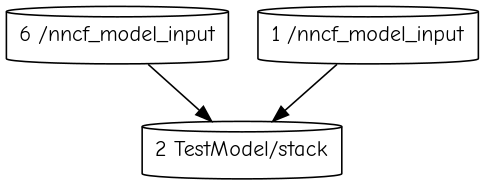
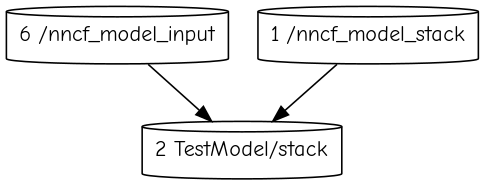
  strict digraph {
    fontname="Comic Neue"
    node [fontname="Comic Neue" shape=cylinder type=nncf_model_input]
    edge [fontname="Comic Neue"]
    n1 [label="6 /nncf_model_input"]
    "2 TestModel/stack" [scope=TestModel type=stack]
-   "1 /nncf_model_input"
+   "1 /nncf_model_input" [label="1 /nncf_model_stack"]
    n1 -> "2 TestModel/stack"
    "1 /nncf_model_input" -> "2 TestModel/stack"
  }
